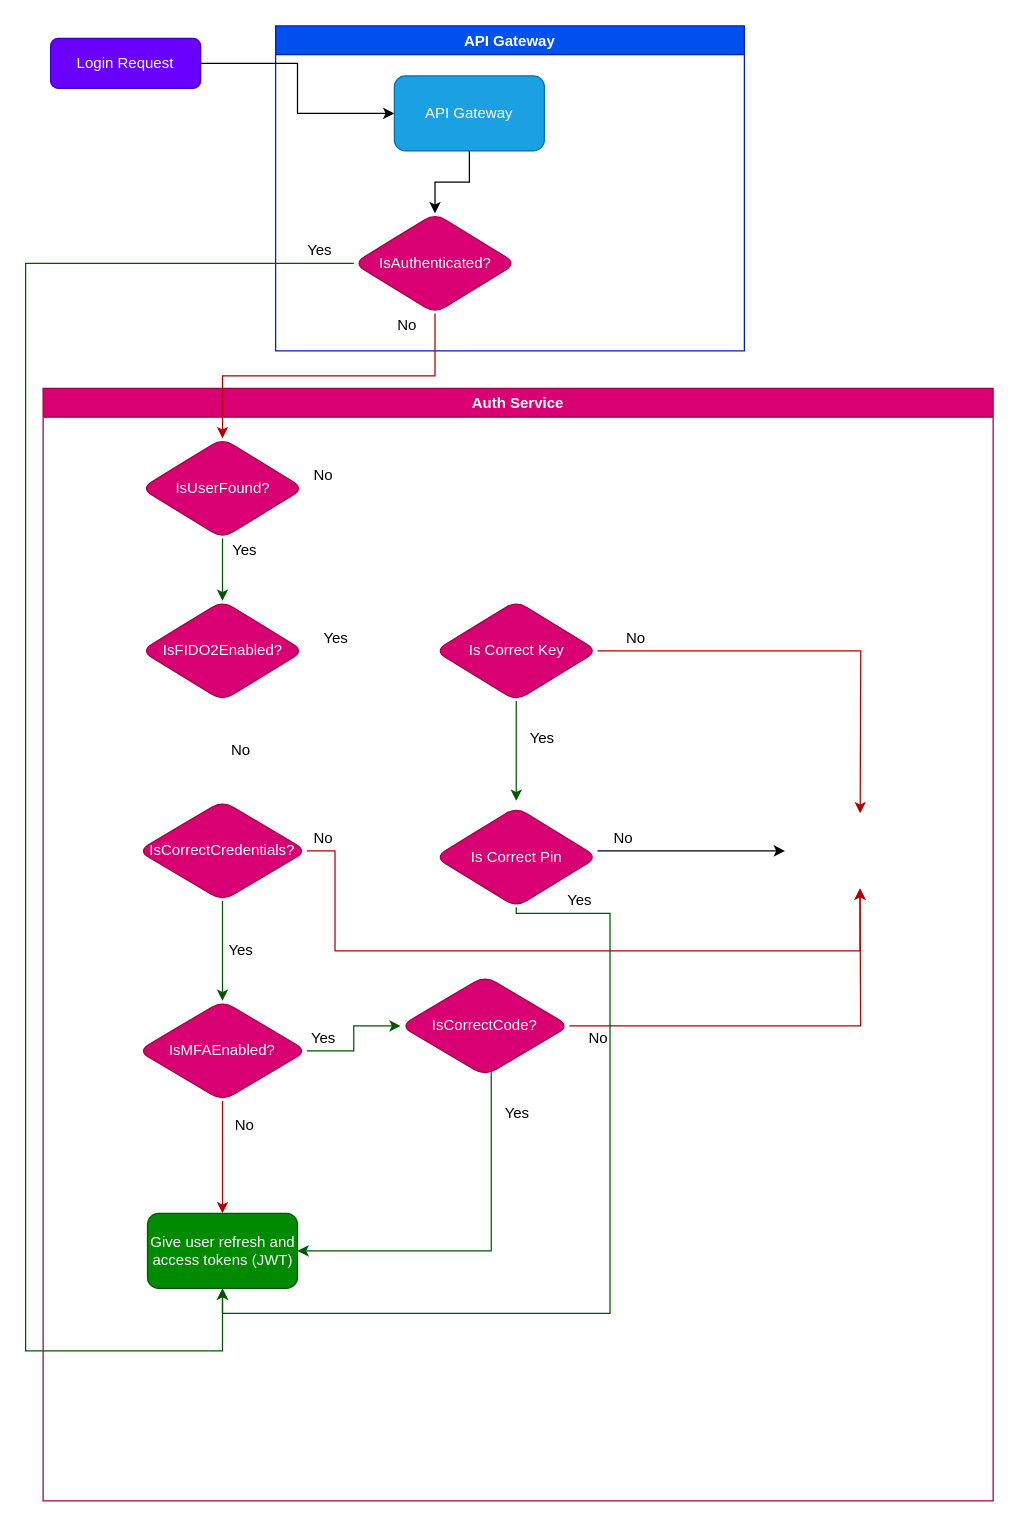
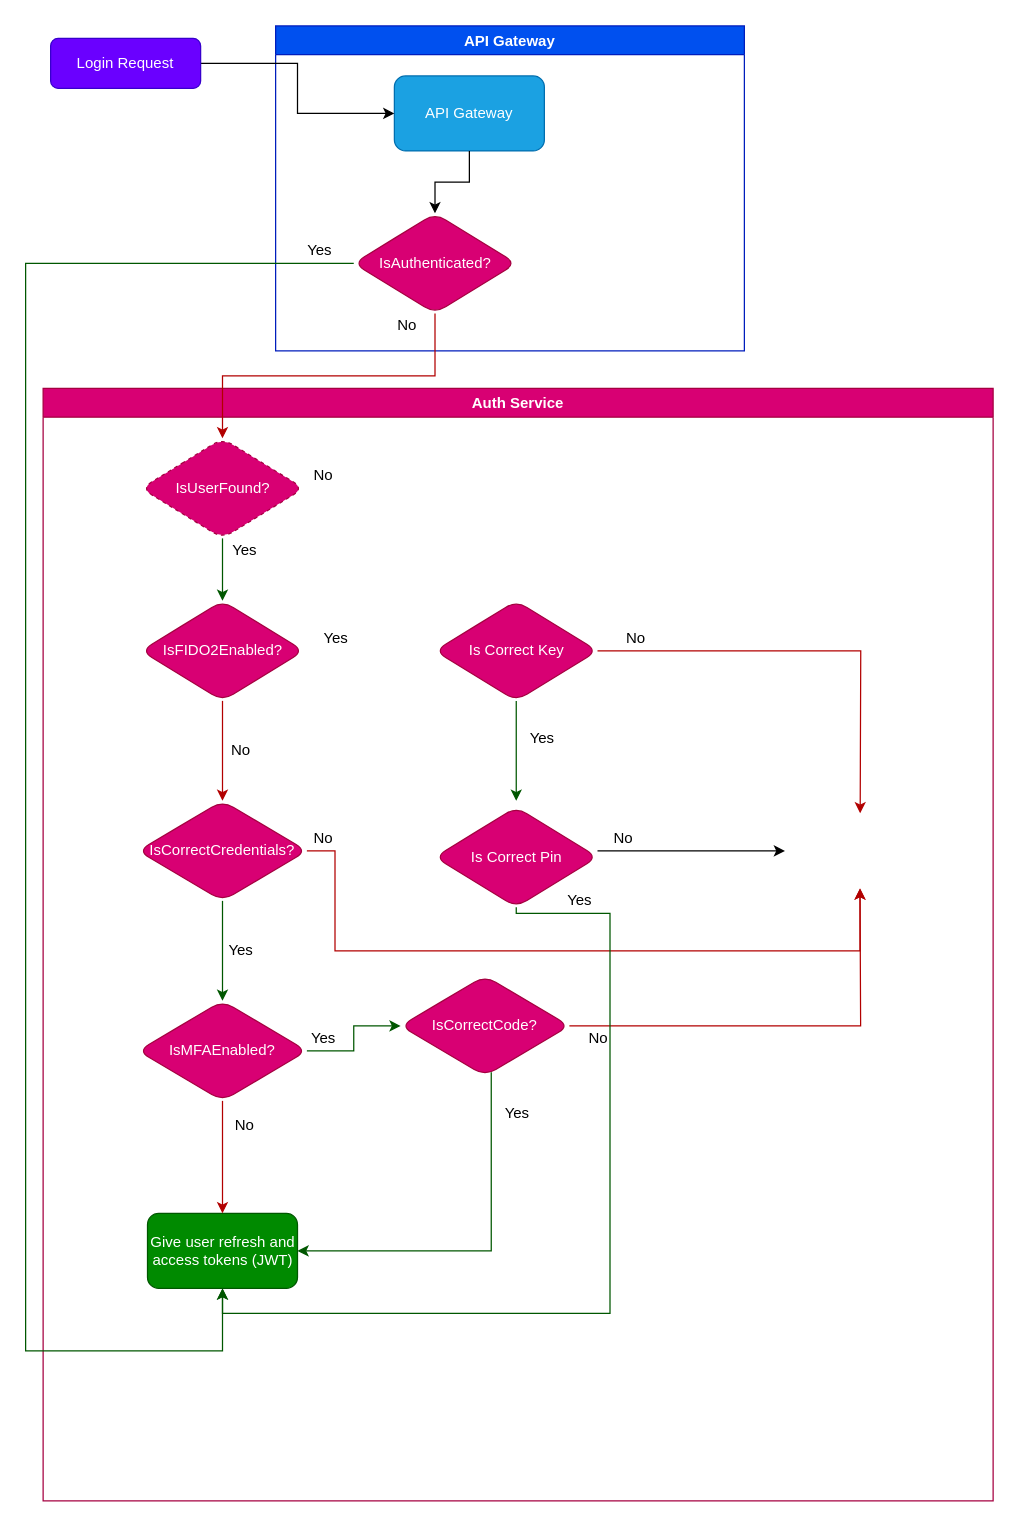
  <mxCell id="0" />
  <mxCell id="1" parent="0" />
  <mxCell id="2" value="API Gateway" style="swimlane;fillColor=#0050ef;strokeColor=#001DBC;strokeWidth=1;perimeterSpacing=0;labelBackgroundColor=none;shadow=0;rounded=0;startSize=23;fontColor=#ffffff;" parent="1" vertex="1"><mxGeometry x="220" y="20" width="375" height="260" as="geometry"><mxRectangle x="335" y="30" width="110" height="23" as="alternateBounds" /></mxGeometry></mxCell>
  <mxCell id="3" value="API Gateway" style="rounded=1;whiteSpace=wrap;html=1;fillColor=#1ba1e2;fontColor=#ffffff;strokeColor=#006EAF;" parent="2" vertex="1"><mxGeometry x="95" y="40" width="120" height="60" as="geometry" /></mxCell>
  <mxCell id="4" value="IsAuthenticated?" style="rhombus;whiteSpace=wrap;html=1;rounded=1;fillColor=#d80073;fontColor=#ffffff;strokeColor=#A50040;" parent="2" vertex="1"><mxGeometry x="62.5" y="150" width="130" height="80" as="geometry" /></mxCell>
  <mxCell id="5" value="" style="edgeStyle=orthogonalEdgeStyle;rounded=0;orthogonalLoop=1;jettySize=auto;html=1;" parent="2" source="3" target="4" edge="1"><mxGeometry relative="1" as="geometry" /></mxCell>
  <mxCell id="6" value="No" style="text;html=1;align=center;verticalAlign=middle;resizable=0;points=[];autosize=1;strokeColor=none;fillColor=none;" parent="2" vertex="1"><mxGeometry x="90" y="230" width="30" height="20" as="geometry" /></mxCell>
  <mxCell id="7" value="Yes" style="text;html=1;align=center;verticalAlign=middle;resizable=0;points=[];autosize=1;strokeColor=none;fillColor=none;" vertex="1" parent="2"><mxGeometry x="20" y="170" width="30" height="20" as="geometry" /></mxCell>
  <mxCell id="8" style="edgeStyle=orthogonalEdgeStyle;rounded=0;orthogonalLoop=1;jettySize=auto;html=1;" parent="1" source="9" target="3" edge="1"><mxGeometry relative="1" as="geometry" /></mxCell>
  <mxCell id="9" value="Login Request" style="rounded=1;whiteSpace=wrap;html=1;fontSize=12;glass=0;strokeWidth=1;shadow=0;fillColor=#6a00ff;fontColor=#ffffff;strokeColor=#3700CC;" parent="1" vertex="1"><mxGeometry x="40" y="30" width="120" height="40" as="geometry" /></mxCell>
  <mxCell id="10" value="Auth Service" style="swimlane;rounded=0;shadow=0;labelBackgroundColor=none;strokeWidth=1;fillColor=#d80073;fontColor=#ffffff;strokeColor=#A50040;" parent="1" vertex="1"><mxGeometry x="34" y="310" width="760" height="890" as="geometry" /></mxCell>
  <mxCell id="11" value="IsFIDO2Enabled?" style="rhombus;whiteSpace=wrap;html=1;rounded=1;fillColor=#d80073;fontColor=#ffffff;strokeColor=#A50040;" parent="10" vertex="1"><mxGeometry x="78.5" y="170" width="130" height="80" as="geometry" /></mxCell>
  <mxCell id="12" value="Yes" style="text;html=1;align=center;verticalAlign=middle;resizable=0;points=[];autosize=1;strokeColor=none;fillColor=none;" parent="10" vertex="1"><mxGeometry x="218.5" y="190" width="30" height="20" as="geometry" /></mxCell>
  <mxCell id="13" value="" style="edgeStyle=orthogonalEdgeStyle;rounded=0;orthogonalLoop=1;jettySize=auto;html=1;fillColor=#e51400;strokeColor=#B20000;" parent="10" source="15" edge="1"><mxGeometry relative="1" as="geometry"><mxPoint x="653.643" y="340.0" as="targetPoint" /></mxGeometry></mxCell>
  <mxCell id="14" value="" style="edgeStyle=orthogonalEdgeStyle;rounded=0;orthogonalLoop=1;jettySize=auto;html=1;fillColor=#008a00;strokeColor=#005700;" parent="10" source="15" edge="1"><mxGeometry relative="1" as="geometry"><mxPoint x="378.5" y="330" as="targetPoint" /></mxGeometry></mxCell>
  <mxCell id="15" value="Is Correct Key" style="rhombus;whiteSpace=wrap;html=1;rounded=1;fillColor=#d80073;fontColor=#ffffff;strokeColor=#A50040;" parent="10" vertex="1"><mxGeometry x="313.5" y="170" width="130" height="80" as="geometry" /></mxCell>
  <mxCell id="16" value="No" style="text;html=1;align=center;verticalAlign=middle;resizable=0;points=[];autosize=1;strokeColor=none;fillColor=none;" parent="10" vertex="1"><mxGeometry x="458.5" y="190" width="30" height="20" as="geometry" /></mxCell>
  <mxCell id="17" style="edgeStyle=orthogonalEdgeStyle;rounded=0;orthogonalLoop=1;jettySize=auto;html=1;exitX=1;exitY=0.5;exitDx=0;exitDy=0;" parent="10" edge="1"><mxGeometry relative="1" as="geometry"><mxPoint x="443.5" y="370" as="sourcePoint" /><mxPoint x="593.5" y="370.0" as="targetPoint" /></mxGeometry></mxCell>
  <mxCell id="18" value="Is Correct Pin" style="rhombus;whiteSpace=wrap;html=1;rounded=1;fillColor=#d80073;fontColor=#ffffff;strokeColor=#A50040;" parent="10" vertex="1"><mxGeometry x="313.5" y="335" width="130" height="80" as="geometry" /></mxCell>
  <mxCell id="19" value="Yes" style="text;html=1;align=center;verticalAlign=middle;resizable=0;points=[];autosize=1;strokeColor=none;fillColor=none;" parent="10" vertex="1"><mxGeometry x="383.5" y="270" width="30" height="20" as="geometry" /></mxCell>
  <mxCell id="20" value="No" style="text;html=1;align=center;verticalAlign=middle;resizable=0;points=[];autosize=1;strokeColor=none;fillColor=none;" parent="10" vertex="1"><mxGeometry x="448.5" y="350" width="30" height="20" as="geometry" /></mxCell>
  <mxCell id="21" style="edgeStyle=orthogonalEdgeStyle;rounded=0;orthogonalLoop=1;jettySize=auto;html=1;exitX=1;exitY=0.5;exitDx=0;exitDy=0;entryX=0.5;entryY=1;entryDx=0;entryDy=0;fillColor=#e51400;strokeColor=#B20000;" parent="10" source="22" edge="1"><mxGeometry relative="1" as="geometry"><Array as="points"><mxPoint x="233.5" y="370" /><mxPoint x="233.5" y="450" /><mxPoint x="653.5" y="450" /></Array><mxPoint x="653.5" y="400.0" as="targetPoint" /></mxGeometry></mxCell>
  <mxCell id="22" value="IsCorrectCredentials?" style="rhombus;whiteSpace=wrap;html=1;rounded=1;fillColor=#d80073;fontColor=#ffffff;strokeColor=#A50040;" parent="10" vertex="1"><mxGeometry x="76" y="330" width="135" height="80" as="geometry" /></mxCell>
+ <mxCell id="23" value="" style="edgeStyle=orthogonalEdgeStyle;rounded=0;orthogonalLoop=1;jettySize=auto;html=1;fillColor=#e51400;strokeColor=#B20000;" parent="10" source="11" target="22" edge="1"><mxGeometry relative="1" as="geometry" /></mxCell>
  <mxCell id="24" value="No" style="text;html=1;align=center;verticalAlign=middle;resizable=0;points=[];autosize=1;strokeColor=none;fillColor=none;" parent="10" vertex="1"><mxGeometry x="142.5" y="280" width="30" height="20" as="geometry" /></mxCell>
  <mxCell id="25" value="No" style="text;html=1;align=center;verticalAlign=middle;resizable=0;points=[];autosize=1;strokeColor=none;fillColor=none;" parent="10" vertex="1"><mxGeometry x="208.5" y="350" width="30" height="20" as="geometry" /></mxCell>
  <mxCell id="26" value="IsMFAEnabled?" style="rhombus;whiteSpace=wrap;html=1;rounded=1;fillColor=#d80073;fontColor=#ffffff;strokeColor=#A50040;" parent="10" vertex="1"><mxGeometry x="76" y="490" width="135" height="80" as="geometry" /></mxCell>
  <mxCell id="27" value="" style="edgeStyle=orthogonalEdgeStyle;rounded=0;orthogonalLoop=1;jettySize=auto;html=1;fillColor=#008a00;strokeColor=#005700;" parent="10" source="22" target="26" edge="1"><mxGeometry relative="1" as="geometry" /></mxCell>
  <mxCell id="28" value="Yes" style="text;html=1;align=center;verticalAlign=middle;resizable=0;points=[];autosize=1;strokeColor=none;fillColor=none;" parent="10" vertex="1"><mxGeometry x="142.5" y="440" width="30" height="20" as="geometry" /></mxCell>
  <mxCell id="29" style="edgeStyle=orthogonalEdgeStyle;rounded=0;orthogonalLoop=1;jettySize=auto;html=1;exitX=1;exitY=0.5;exitDx=0;exitDy=0;entryX=0.5;entryY=1;entryDx=0;entryDy=0;fillColor=#e51400;strokeColor=#B20000;" parent="10" source="30" edge="1"><mxGeometry relative="1" as="geometry"><mxPoint x="653.5" y="400.0" as="targetPoint" /></mxGeometry></mxCell>
  <mxCell id="30" value="IsCorrectCode?" style="rhombus;whiteSpace=wrap;html=1;rounded=1;fillColor=#d80073;fontColor=#ffffff;strokeColor=#A50040;" parent="10" vertex="1"><mxGeometry x="286" y="470" width="135" height="80" as="geometry" /></mxCell>
  <mxCell id="31" value="" style="edgeStyle=orthogonalEdgeStyle;rounded=0;orthogonalLoop=1;jettySize=auto;html=1;fillColor=#008a00;strokeColor=#005700;" parent="10" source="26" target="30" edge="1"><mxGeometry relative="1" as="geometry" /></mxCell>
  <mxCell id="32" value="Yes" style="text;html=1;align=center;verticalAlign=middle;resizable=0;points=[];autosize=1;strokeColor=none;fillColor=none;" parent="10" vertex="1"><mxGeometry x="208.5" y="510" width="30" height="20" as="geometry" /></mxCell>
  <mxCell id="33" value="No" style="text;html=1;align=center;verticalAlign=middle;resizable=0;points=[];autosize=1;strokeColor=none;fillColor=none;" parent="10" vertex="1"><mxGeometry x="428.5" y="510" width="30" height="20" as="geometry" /></mxCell>
  <mxCell id="34" value="Give user refresh and access tokens (JWT)" style="whiteSpace=wrap;html=1;rounded=1;fillColor=#008a00;fontColor=#ffffff;strokeColor=#005700;" parent="10" vertex="1"><mxGeometry x="83.5" y="660" width="120" height="60" as="geometry" /></mxCell>
  <mxCell id="35" style="edgeStyle=orthogonalEdgeStyle;rounded=0;orthogonalLoop=1;jettySize=auto;html=1;exitX=0.5;exitY=1;exitDx=0;exitDy=0;entryX=0.5;entryY=1;entryDx=0;entryDy=0;fillColor=#008a00;strokeColor=#005700;" parent="10" source="18" target="34" edge="1"><mxGeometry relative="1" as="geometry"><Array as="points"><mxPoint x="378.5" y="420" /><mxPoint x="453.5" y="420" /><mxPoint x="453.5" y="740" /><mxPoint x="143.5" y="740" /></Array></mxGeometry></mxCell>
  <mxCell id="36" value="" style="edgeStyle=orthogonalEdgeStyle;rounded=0;orthogonalLoop=1;jettySize=auto;html=1;fillColor=#e51400;strokeColor=#B20000;" parent="10" source="26" target="34" edge="1"><mxGeometry relative="1" as="geometry" /></mxCell>
  <mxCell id="37" style="edgeStyle=orthogonalEdgeStyle;rounded=0;orthogonalLoop=1;jettySize=auto;html=1;entryX=1;entryY=0.5;entryDx=0;entryDy=0;fillColor=#008a00;strokeColor=#005700;" parent="10" source="30" target="34" edge="1"><mxGeometry relative="1" as="geometry"><Array as="points"><mxPoint x="358.5" y="690" /></Array></mxGeometry></mxCell>
  <mxCell id="38" value="Yes" style="text;html=1;align=center;verticalAlign=middle;resizable=0;points=[];autosize=1;strokeColor=none;fillColor=none;" parent="10" vertex="1"><mxGeometry x="363.5" y="570" width="30" height="20" as="geometry" /></mxCell>
  <mxCell id="39" value="Yes" style="text;html=1;align=center;verticalAlign=middle;resizable=0;points=[];autosize=1;strokeColor=none;fillColor=none;" parent="10" vertex="1"><mxGeometry x="413.5" y="400" width="30" height="20" as="geometry" /></mxCell>
  <mxCell id="40" value="No" style="text;html=1;align=center;verticalAlign=middle;resizable=0;points=[];autosize=1;strokeColor=none;fillColor=none;" vertex="1" parent="10"><mxGeometry x="146" y="580" width="30" height="20" as="geometry" /></mxCell>
  <mxCell id="41" style="edgeStyle=orthogonalEdgeStyle;rounded=0;orthogonalLoop=1;jettySize=auto;html=1;exitX=0.5;exitY=1;exitDx=0;exitDy=0;entryX=0.5;entryY=0;entryDx=0;entryDy=0;strokeWidth=1;fillColor=#008a00;strokeColor=#005700;" edge="1" parent="10" source="42" target="11"><mxGeometry relative="1" as="geometry" /></mxCell>
- <mxCell id="42" value="IsUserFound?" style="rhombus;whiteSpace=wrap;html=1;rounded=1;fillColor=#d80073;fontColor=#ffffff;strokeColor=#A50040;" vertex="1" parent="10"><mxGeometry x="78.5" y="40" width="130" height="80" as="geometry" /></mxCell>
+ <mxCell id="42" value="IsUserFound?" style="rhombus;whiteSpace=wrap;html=1;rounded=1;fillColor=#d80073;fontColor=#ffffff;strokeColor=#A50040;dashed=1;" vertex="1" parent="10"><mxGeometry x="78.5" y="40" width="130" height="80" as="geometry" /></mxCell>
  <mxCell id="43" value="Yes" style="text;html=1;align=center;verticalAlign=middle;resizable=0;points=[];autosize=1;strokeColor=none;fillColor=none;" vertex="1" parent="10"><mxGeometry x="146" y="120" width="30" height="20" as="geometry" /></mxCell>
  <mxCell id="44" value="No" style="text;html=1;align=center;verticalAlign=middle;resizable=0;points=[];autosize=1;strokeColor=none;fillColor=none;" vertex="1" parent="10"><mxGeometry x="208.5" y="60" width="30" height="20" as="geometry" /></mxCell>
  <mxCell id="45" style="edgeStyle=orthogonalEdgeStyle;rounded=0;orthogonalLoop=1;jettySize=auto;html=1;exitX=0;exitY=0.5;exitDx=0;exitDy=0;strokeWidth=1;fillColor=#008a00;strokeColor=#005700;" edge="1" parent="1" source="4" target="34"><mxGeometry relative="1" as="geometry"><Array as="points"><mxPoint x="20" y="210" /><mxPoint x="20" y="1080" /></Array></mxGeometry></mxCell>
  <mxCell id="46" style="edgeStyle=orthogonalEdgeStyle;rounded=0;orthogonalLoop=1;jettySize=auto;html=1;exitX=0.5;exitY=1;exitDx=0;exitDy=0;strokeWidth=1;fillColor=#e51400;strokeColor=#B20000;" edge="1" parent="1" source="4" target="42"><mxGeometry relative="1" as="geometry" /></mxCell>
